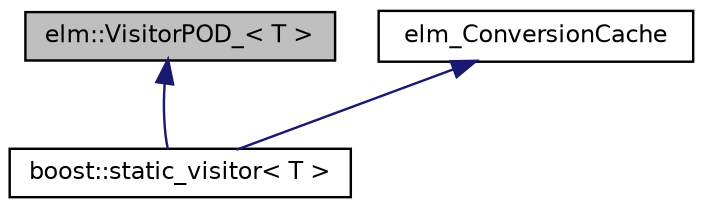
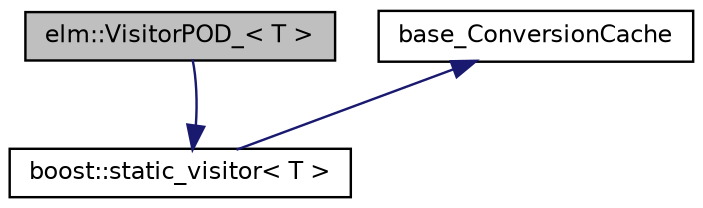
  digraph {
    node [color=black fillcolor=white fontname=Helvetica fontsize=10 shape=record style=filled]
    edge [color=midnightblue dir=back fontname=Helvetica fontsize=10 labelfontname=Helvetica labelfontsize=10 style=solid]
    n1 [fillcolor=grey75 fontcolor=black height=0.2 label="elm::VisitorPOD_\< T \>" width=0.4]
    n2 [height=0.2 label="boost::static_visitor\< T \>" width=0.4]
-   n3 [height=0.2 label=elm_ConversionCache width=0.4]
-   n1 -> n2
+   n3 [height=0.2 label=base_ConversionCache width=0.4]
+   n2 -> n1
    n3 -> n2
  }
